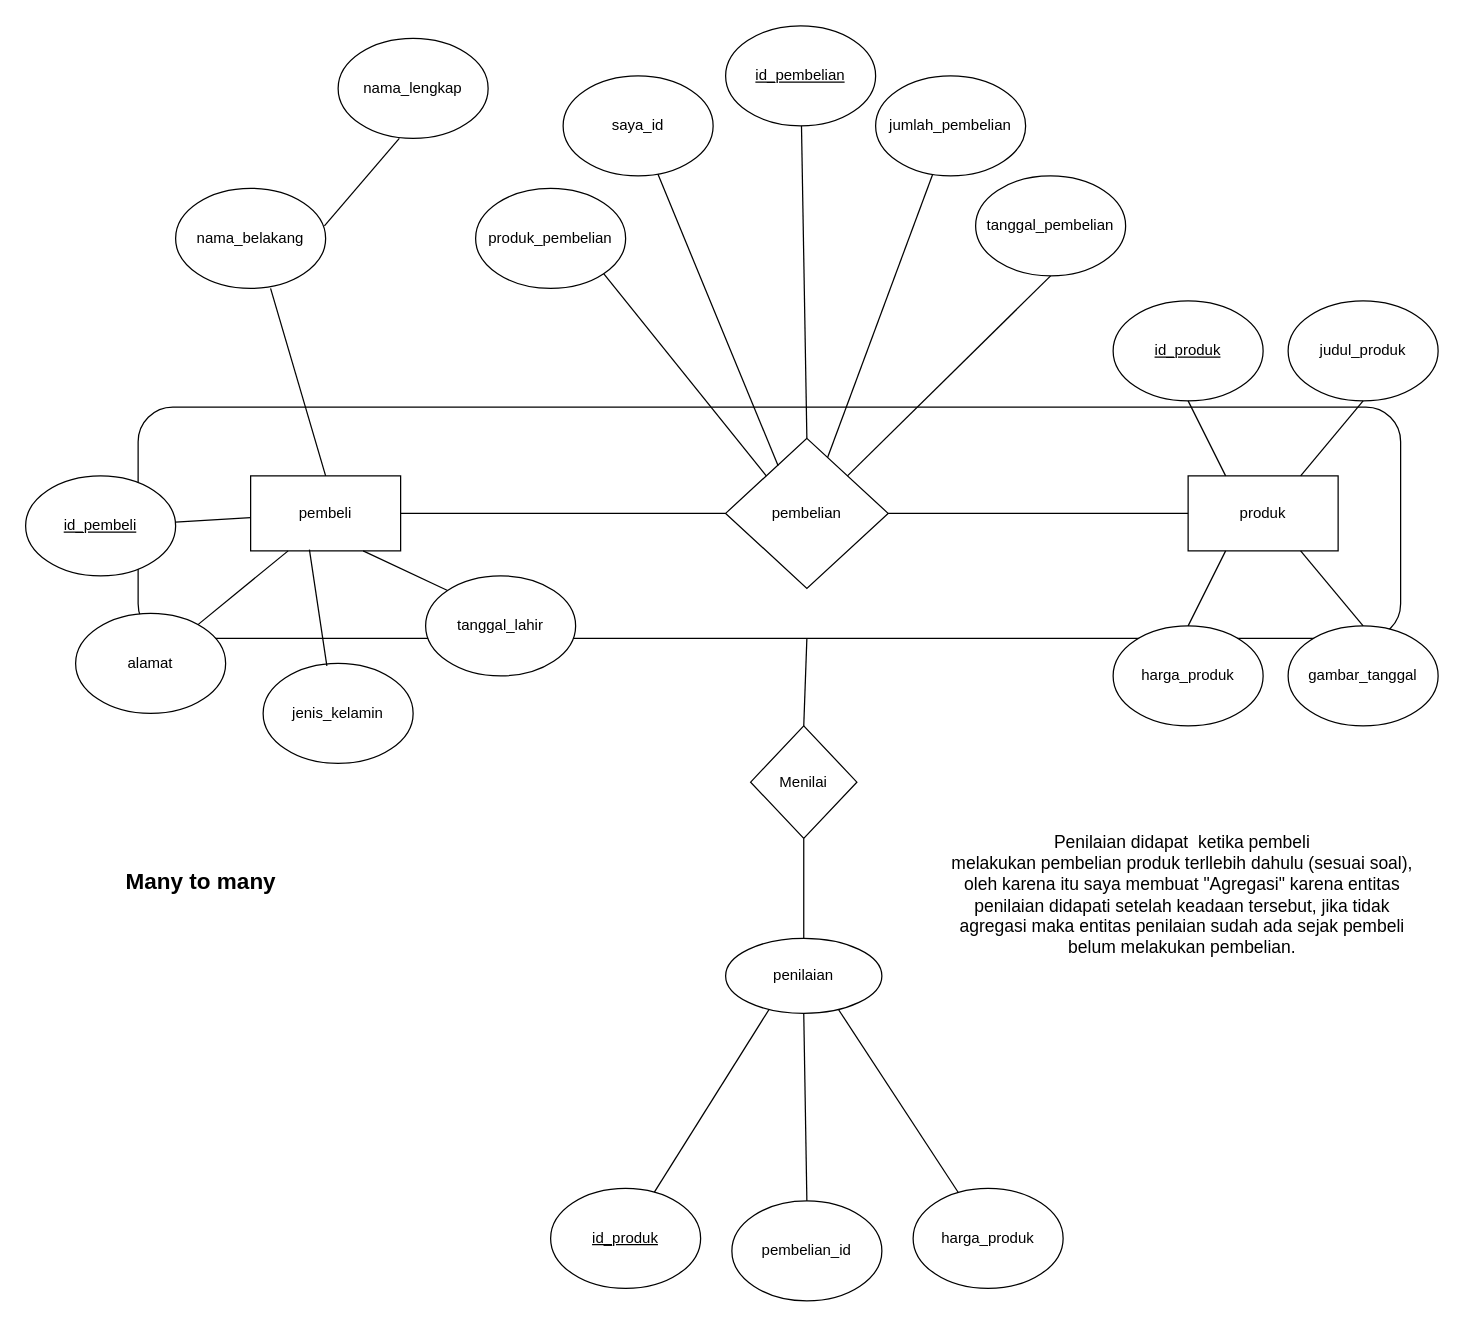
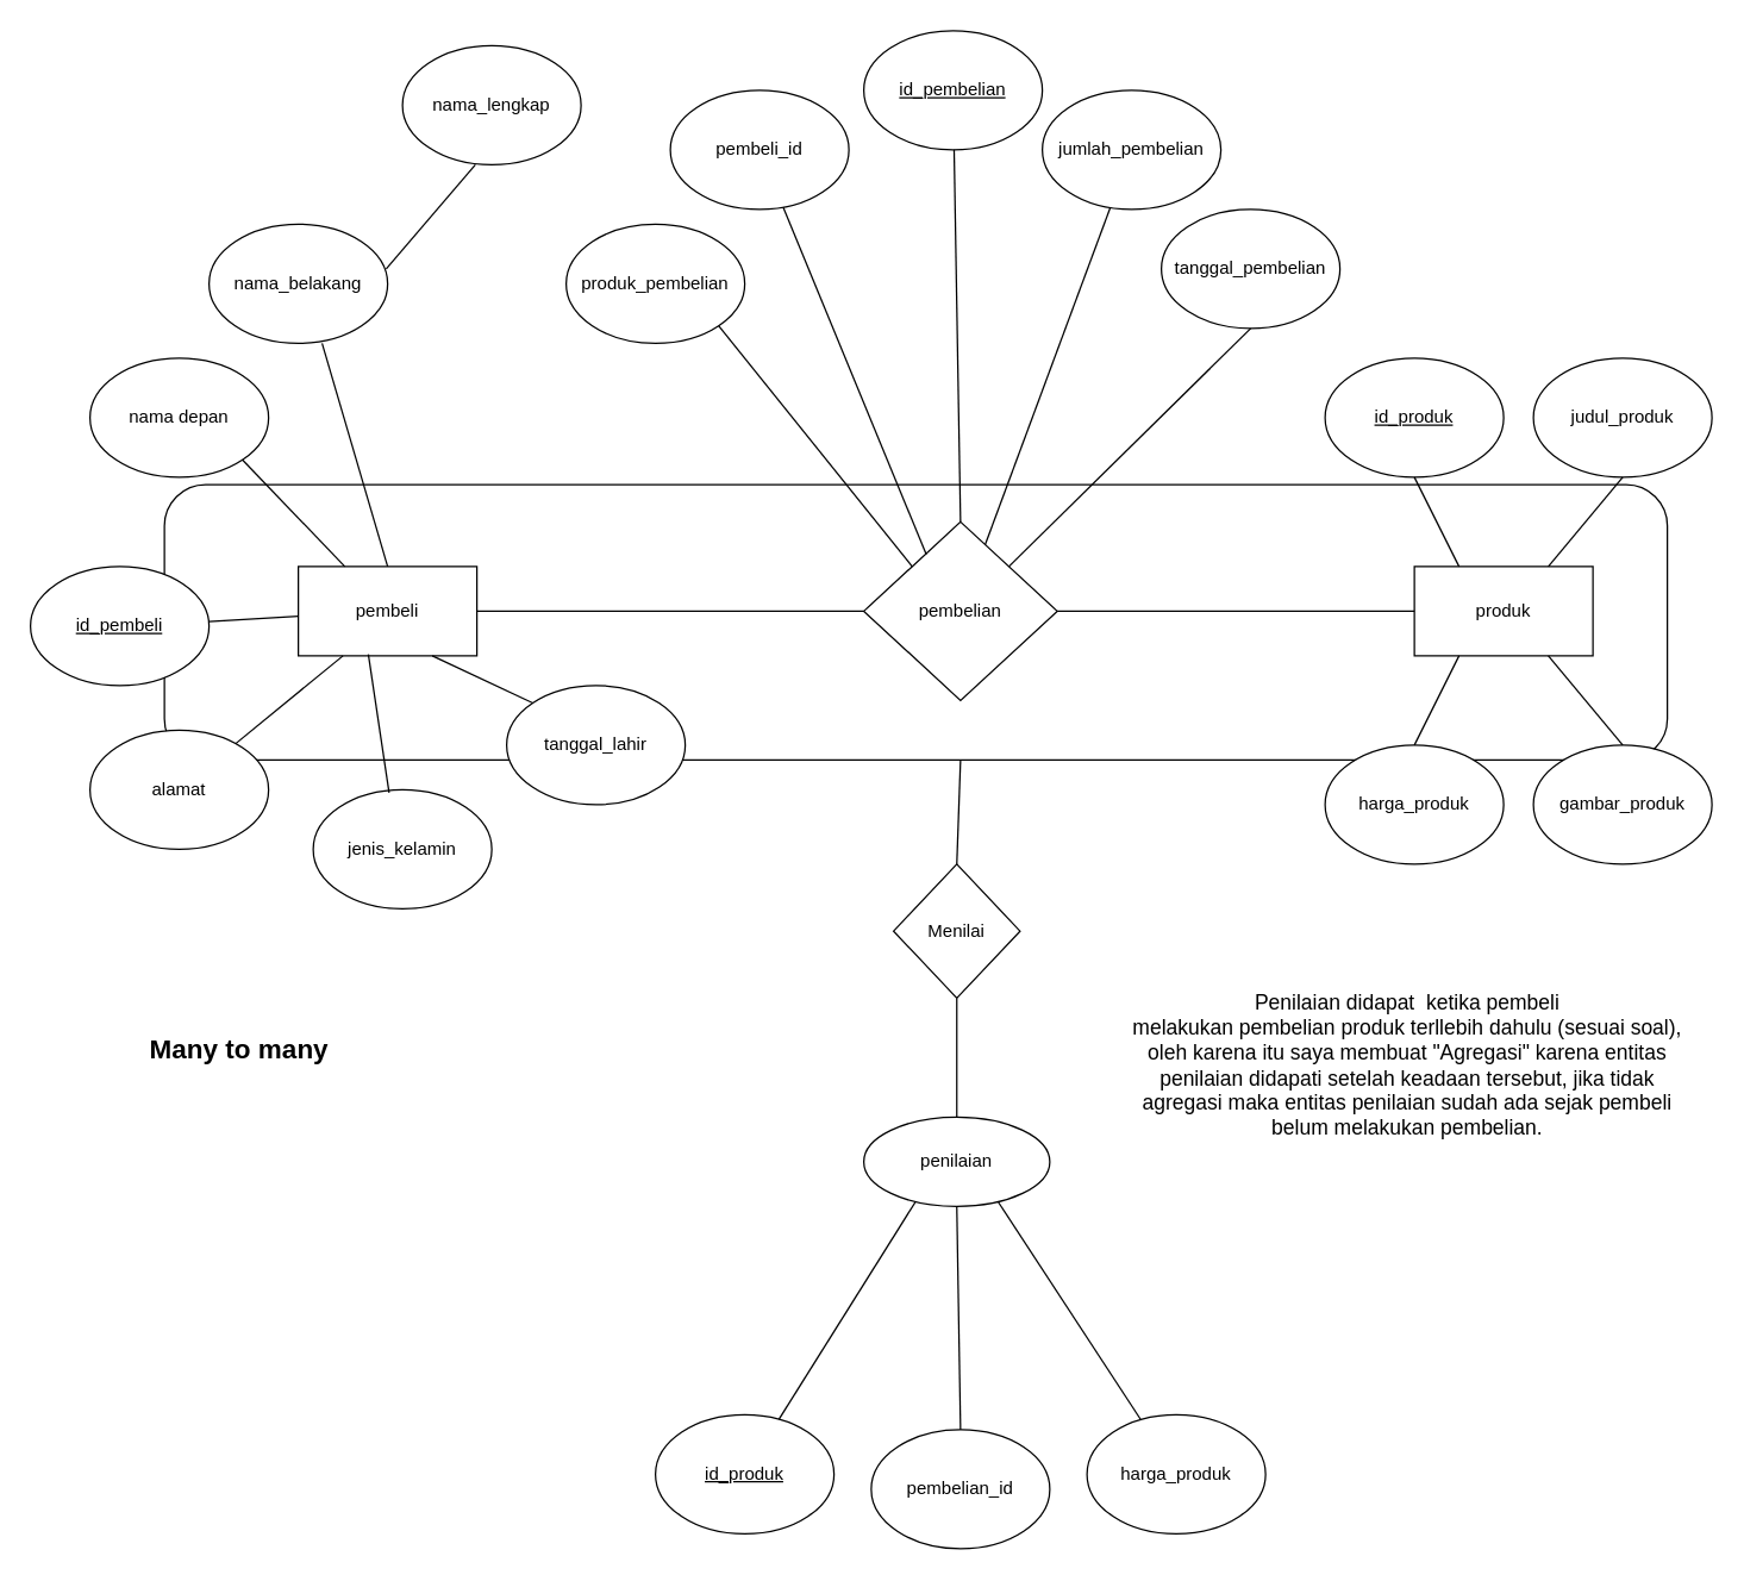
  <mxCell id="0" />
  <mxCell id="1" parent="0" />
  <mxCell id="2" value="" style="rounded=1;whiteSpace=wrap;html=1;" vertex="1" parent="1"><mxGeometry x="110" y="325" width="1010" height="185" as="geometry" /></mxCell>
  <mxCell id="3" value="pembeli" style="rounded=0;whiteSpace=wrap;html=1;movable=1;resizable=1;rotatable=1;deletable=1;editable=1;locked=0;connectable=1;" parent="1" vertex="1"><mxGeometry x="200" y="380" width="120" height="60" as="geometry" /></mxCell>
  <mxCell id="4" value="pembelian" style="rhombus;whiteSpace=wrap;html=1;" parent="1" vertex="1"><mxGeometry x="580" y="350" width="130" height="120" as="geometry" /></mxCell>
  <mxCell id="5" value="produk" style="rounded=0;whiteSpace=wrap;html=1;" parent="1" vertex="1"><mxGeometry x="950" y="380" width="120" height="60" as="geometry" /></mxCell>
  <mxCell id="6" value="penilaian" style="ellipse;whiteSpace=wrap;html=1;" parent="1" vertex="1"><mxGeometry x="580" y="750" width="125" height="60" as="geometry" /></mxCell>
  <mxCell id="7" value="alamat" style="ellipse;whiteSpace=wrap;html=1;movable=1;resizable=1;rotatable=1;deletable=1;editable=1;locked=0;connectable=1;" parent="1" vertex="1"><mxGeometry x="60" y="490" width="120" height="80" as="geometry" /></mxCell>
  <mxCell id="8" value="nama_lengkap" style="ellipse;whiteSpace=wrap;html=1;" parent="1" vertex="1"><mxGeometry x="270" y="30" width="120" height="80" as="geometry" /></mxCell>
  <mxCell id="9" value="&lt;u style=&quot;border-color: var(--border-color);&quot;&gt;id_pembeli&lt;/u&gt;" style="ellipse;whiteSpace=wrap;html=1;movable=1;resizable=1;rotatable=1;deletable=1;editable=1;locked=0;connectable=1;" parent="1" vertex="1"><mxGeometry x="20" y="380" width="120" height="80" as="geometry" /></mxCell>
  <mxCell id="10" value="jenis_kelamin" style="ellipse;whiteSpace=wrap;html=1;movable=1;resizable=1;rotatable=1;deletable=1;editable=1;locked=0;connectable=1;" parent="1" vertex="1"><mxGeometry x="210" y="530" width="120" height="80" as="geometry" /></mxCell>
+ <mxCell id="11" value="nama depan" style="ellipse;whiteSpace=wrap;html=1;movable=1;resizable=1;rotatable=1;deletable=1;editable=1;locked=0;connectable=1;" parent="1" vertex="1"><mxGeometry x="60" y="240" width="120" height="80" as="geometry" /></mxCell>
  <mxCell id="12" value="nama_belakang" style="ellipse;whiteSpace=wrap;html=1;movable=1;resizable=1;rotatable=1;deletable=1;editable=1;locked=0;connectable=1;" parent="1" vertex="1"><mxGeometry x="140" y="150" width="120" height="80" as="geometry" /></mxCell>
  <mxCell id="13" value="" style="endArrow=none;html=1;rounded=0;entryX=0.408;entryY=1;entryDx=0;entryDy=0;entryPerimeter=0;movable=1;resizable=1;rotatable=1;deletable=1;editable=1;locked=0;connectable=1;exitX=0.992;exitY=0.375;exitDx=0;exitDy=0;exitPerimeter=0;" parent="1" source="12" target="8" edge="1"><mxGeometry width="50" height="50" relative="1" as="geometry"><mxPoint x="710" y="370" as="sourcePoint" /><mxPoint x="740" y="350" as="targetPoint" /></mxGeometry></mxCell>
  <mxCell id="14" value="" style="endArrow=none;html=1;rounded=0;entryX=0.633;entryY=1;entryDx=0;entryDy=0;entryPerimeter=0;exitX=0.5;exitY=0;exitDx=0;exitDy=0;movable=1;resizable=1;rotatable=1;deletable=1;editable=1;locked=0;connectable=1;" parent="1" source="3" target="12" edge="1"><mxGeometry width="50" height="50" relative="1" as="geometry"><mxPoint x="260" y="320" as="sourcePoint" /><mxPoint x="349" y="260" as="targetPoint" /></mxGeometry></mxCell>
+ <mxCell id="15" value="" style="endArrow=none;html=1;rounded=0;entryX=1;entryY=1;entryDx=0;entryDy=0;movable=1;resizable=1;rotatable=1;deletable=1;editable=1;locked=0;connectable=1;" parent="1" source="3" target="11" edge="1"><mxGeometry width="50" height="50" relative="1" as="geometry"><mxPoint x="210" y="320" as="sourcePoint" /><mxPoint x="299" y="260" as="targetPoint" /></mxGeometry></mxCell>
  <mxCell id="16" value="" style="endArrow=none;html=1;rounded=0;entryX=0.392;entryY=0.983;entryDx=0;entryDy=0;entryPerimeter=0;exitX=0.425;exitY=0.025;exitDx=0;exitDy=0;exitPerimeter=0;movable=1;resizable=1;rotatable=1;deletable=1;editable=1;locked=0;connectable=1;" parent="1" source="10" target="3" edge="1"><mxGeometry width="50" height="50" relative="1" as="geometry"><mxPoint x="230" y="500" as="sourcePoint" /><mxPoint x="319" y="440" as="targetPoint" /></mxGeometry></mxCell>
  <mxCell id="17" value="" style="endArrow=none;html=1;rounded=0;movable=1;resizable=1;rotatable=1;deletable=1;editable=1;locked=0;connectable=1;" parent="1" source="7" edge="1"><mxGeometry width="50" height="50" relative="1" as="geometry"><mxPoint x="220" y="470" as="sourcePoint" /><mxPoint x="230" y="440" as="targetPoint" /></mxGeometry></mxCell>
  <mxCell id="18" value="" style="endArrow=none;html=1;rounded=0;movable=1;resizable=1;rotatable=1;deletable=1;editable=1;locked=0;connectable=1;" parent="1" source="9" target="3" edge="1"><mxGeometry width="50" height="50" relative="1" as="geometry"><mxPoint x="170" y="420" as="sourcePoint" /><mxPoint x="259" y="360" as="targetPoint" /></mxGeometry></mxCell>
  <mxCell id="19" value="&lt;u&gt;id_pembelian&lt;/u&gt;" style="ellipse;whiteSpace=wrap;html=1;" parent="1" vertex="1"><mxGeometry x="580" y="20" width="120" height="80" as="geometry" /></mxCell>
  <mxCell id="20" value="jumlah_pembelian" style="ellipse;whiteSpace=wrap;html=1;" parent="1" vertex="1"><mxGeometry x="700" y="60" width="120" height="80" as="geometry" /></mxCell>
- <mxCell id="21" value="saya_id" style="ellipse;whiteSpace=wrap;html=1;" parent="1" vertex="1"><mxGeometry x="450" y="60" width="120" height="80" as="geometry" /></mxCell>
+ <mxCell id="21" value="pembeli_id" style="ellipse;whiteSpace=wrap;html=1;" parent="1" vertex="1"><mxGeometry x="450" y="60" width="120" height="80" as="geometry" /></mxCell>
  <mxCell id="22" value="" style="endArrow=none;html=1;rounded=0;" parent="1" source="4" target="20" edge="1"><mxGeometry width="50" height="50" relative="1" as="geometry"><mxPoint x="710" y="370" as="sourcePoint" /><mxPoint x="760" y="320" as="targetPoint" /></mxGeometry></mxCell>
  <mxCell id="23" value="" style="endArrow=none;html=1;rounded=0;exitX=0.5;exitY=0;exitDx=0;exitDy=0;" parent="1" source="4" target="19" edge="1"><mxGeometry width="50" height="50" relative="1" as="geometry"><mxPoint x="630" y="260" as="sourcePoint" /><mxPoint x="735" y="86" as="targetPoint" /></mxGeometry></mxCell>
  <mxCell id="24" value="" style="endArrow=none;html=1;rounded=0;exitX=0.323;exitY=0.183;exitDx=0;exitDy=0;exitPerimeter=0;" parent="1" source="4" target="21" edge="1"><mxGeometry width="50" height="50" relative="1" as="geometry"><mxPoint x="510" y="250" as="sourcePoint" /><mxPoint x="615" y="76" as="targetPoint" /></mxGeometry></mxCell>
  <mxCell id="25" value="harga_produk" style="ellipse;whiteSpace=wrap;html=1;" parent="1" vertex="1"><mxGeometry x="730" y="950" width="120" height="80" as="geometry" /></mxCell>
  <mxCell id="26" value="pembelian_id" style="ellipse;whiteSpace=wrap;html=1;" parent="1" vertex="1"><mxGeometry x="585" y="960" width="120" height="80" as="geometry" /></mxCell>
  <mxCell id="27" value="&lt;u&gt;id_produk&lt;/u&gt;" style="ellipse;whiteSpace=wrap;html=1;" parent="1" vertex="1"><mxGeometry x="440" y="950" width="120" height="80" as="geometry" /></mxCell>
  <mxCell id="28" value="harga_produk" style="ellipse;whiteSpace=wrap;html=1;" parent="1" vertex="1"><mxGeometry x="890" y="500" width="120" height="80" as="geometry" /></mxCell>
- <mxCell id="29" value="gambar_tanggal" style="ellipse;whiteSpace=wrap;html=1;" parent="1" vertex="1"><mxGeometry x="1030" y="500" width="120" height="80" as="geometry" /></mxCell>
+ <mxCell id="29" value="gambar_produk" style="ellipse;whiteSpace=wrap;html=1;" parent="1" vertex="1"><mxGeometry x="1030" y="500" width="120" height="80" as="geometry" /></mxCell>
  <mxCell id="30" value="judul_produk" style="ellipse;whiteSpace=wrap;html=1;" parent="1" vertex="1"><mxGeometry x="1030" y="240" width="120" height="80" as="geometry" /></mxCell>
  <mxCell id="31" value="&lt;u&gt;id_produk&lt;/u&gt;" style="ellipse;whiteSpace=wrap;html=1;" parent="1" vertex="1"><mxGeometry x="890" y="240" width="120" height="80" as="geometry" /></mxCell>
  <mxCell id="32" value="" style="endArrow=none;html=1;rounded=0;entryX=0.25;entryY=1;entryDx=0;entryDy=0;" parent="1" source="27" target="6" edge="1"><mxGeometry width="50" height="50" relative="1" as="geometry"><mxPoint x="560" y="930" as="sourcePoint" /><mxPoint x="640" y="840" as="targetPoint" /></mxGeometry></mxCell>
  <mxCell id="33" value="" style="endArrow=none;html=1;rounded=0;entryX=0.5;entryY=1;entryDx=0;entryDy=0;exitX=0.5;exitY=0;exitDx=0;exitDy=0;" parent="1" source="26" target="6" edge="1"><mxGeometry width="50" height="50" relative="1" as="geometry"><mxPoint x="630" y="880" as="sourcePoint" /><mxPoint x="718" y="737" as="targetPoint" /></mxGeometry></mxCell>
  <mxCell id="34" value="" style="endArrow=none;html=1;rounded=0;entryX=0.75;entryY=1;entryDx=0;entryDy=0;" parent="1" source="25" target="6" edge="1"><mxGeometry width="50" height="50" relative="1" as="geometry"><mxPoint x="700" y="860" as="sourcePoint" /><mxPoint x="788" y="717" as="targetPoint" /></mxGeometry></mxCell>
  <mxCell id="35" value="" style="endArrow=none;html=1;rounded=0;entryX=0.5;entryY=1;entryDx=0;entryDy=0;exitX=0.25;exitY=0;exitDx=0;exitDy=0;" parent="1" source="5" target="31" edge="1"><mxGeometry width="50" height="50" relative="1" as="geometry"><mxPoint x="880" y="340" as="sourcePoint" /><mxPoint x="968" y="197" as="targetPoint" /></mxGeometry></mxCell>
  <mxCell id="36" value="" style="endArrow=none;html=1;rounded=0;entryX=0.5;entryY=1;entryDx=0;entryDy=0;exitX=0.75;exitY=0;exitDx=0;exitDy=0;" parent="1" source="5" target="30" edge="1"><mxGeometry width="50" height="50" relative="1" as="geometry"><mxPoint x="1090" y="350" as="sourcePoint" /><mxPoint x="1178" y="207" as="targetPoint" /></mxGeometry></mxCell>
  <mxCell id="37" value="" style="endArrow=none;html=1;rounded=0;entryX=0.25;entryY=1;entryDx=0;entryDy=0;exitX=0.5;exitY=0;exitDx=0;exitDy=0;" parent="1" source="28" target="5" edge="1"><mxGeometry width="50" height="50" relative="1" as="geometry"><mxPoint x="970" y="450" as="sourcePoint" /><mxPoint x="1058" y="307" as="targetPoint" /></mxGeometry></mxCell>
  <mxCell id="38" value="" style="endArrow=none;html=1;rounded=0;entryX=0.75;entryY=1;entryDx=0;entryDy=0;exitX=0.5;exitY=0;exitDx=0;exitDy=0;" parent="1" source="29" target="5" edge="1"><mxGeometry width="50" height="50" relative="1" as="geometry"><mxPoint x="1090" y="460" as="sourcePoint" /><mxPoint x="1178" y="317" as="targetPoint" /></mxGeometry></mxCell>
  <mxCell id="39" value="" style="endArrow=none;html=1;rounded=0;entryX=0;entryY=0.5;entryDx=0;entryDy=0;" parent="1" source="3" target="4" edge="1"><mxGeometry width="50" height="50" relative="1" as="geometry"><mxPoint x="710" y="480" as="sourcePoint" /><mxPoint x="760" y="430" as="targetPoint" /></mxGeometry></mxCell>
  <mxCell id="40" value="" style="endArrow=none;html=1;rounded=0;entryX=0;entryY=0.5;entryDx=0;entryDy=0;exitX=1;exitY=0.5;exitDx=0;exitDy=0;" parent="1" source="4" target="5" edge="1"><mxGeometry width="50" height="50" relative="1" as="geometry"><mxPoint x="840" y="440" as="sourcePoint" /><mxPoint x="928" y="297" as="targetPoint" /></mxGeometry></mxCell>
  <mxCell id="41" value="" style="endArrow=none;html=1;rounded=0;exitX=0.5;exitY=0;exitDx=0;exitDy=0;" parent="1" source="50" edge="1"><mxGeometry width="50" height="50" relative="1" as="geometry"><mxPoint x="650" y="510" as="sourcePoint" /><mxPoint x="645" y="510" as="targetPoint" /></mxGeometry></mxCell>
  <mxCell id="42" value="tanggal_lahir" style="ellipse;whiteSpace=wrap;html=1;movable=1;resizable=1;rotatable=1;deletable=1;editable=1;locked=0;connectable=1;" vertex="1" parent="1"><mxGeometry x="340" y="460" width="120" height="80" as="geometry" /></mxCell>
  <mxCell id="43" value="" style="endArrow=none;html=1;rounded=0;entryX=0.75;entryY=1;entryDx=0;entryDy=0;exitX=0;exitY=0;exitDx=0;exitDy=0;movable=1;resizable=1;rotatable=1;deletable=1;editable=1;locked=0;connectable=1;" edge="1" parent="1" source="42" target="3"><mxGeometry width="50" height="50" relative="1" as="geometry"><mxPoint x="350" y="450" as="sourcePoint" /><mxPoint x="336" y="357" as="targetPoint" /></mxGeometry></mxCell>
  <mxCell id="44" value="produk_pembelian" style="ellipse;whiteSpace=wrap;html=1;" vertex="1" parent="1"><mxGeometry x="380" y="150" width="120" height="80" as="geometry" /></mxCell>
  <mxCell id="45" value="tanggal_pembelian" style="ellipse;whiteSpace=wrap;html=1;" vertex="1" parent="1"><mxGeometry x="780" y="140" width="120" height="80" as="geometry" /></mxCell>
  <mxCell id="46" value="" style="endArrow=none;html=1;rounded=0;exitX=0;exitY=0;exitDx=0;exitDy=0;entryX=1;entryY=1;entryDx=0;entryDy=0;" edge="1" parent="1" source="4" target="44"><mxGeometry width="50" height="50" relative="1" as="geometry"><mxPoint x="470" y="320" as="sourcePoint" /><mxPoint x="440" y="220" as="targetPoint" /></mxGeometry></mxCell>
  <mxCell id="47" value="" style="endArrow=none;html=1;rounded=0;exitX=1;exitY=0;exitDx=0;exitDy=0;entryX=0.5;entryY=1;entryDx=0;entryDy=0;" edge="1" parent="1" source="4" target="45"><mxGeometry width="50" height="50" relative="1" as="geometry"><mxPoint x="820" y="290" as="sourcePoint" /><mxPoint x="724" y="57" as="targetPoint" /></mxGeometry></mxCell>
  <mxCell id="48" value="&lt;b&gt;&lt;font style=&quot;font-size: 18px;&quot;&gt;Many to many&lt;/font&gt;&lt;/b&gt;" style="text;html=1;align=center;verticalAlign=middle;resizable=0;points=[];autosize=1;strokeColor=none;fillColor=none;" vertex="1" parent="1"><mxGeometry x="90" y="685" width="140" height="40" as="geometry" /></mxCell>
  <mxCell id="49" value="" style="endArrow=none;html=1;rounded=0;exitX=0.5;exitY=0;exitDx=0;exitDy=0;" edge="1" parent="1" source="6" target="50"><mxGeometry width="50" height="50" relative="1" as="geometry"><mxPoint x="643" y="750" as="sourcePoint" /><mxPoint x="643" y="510" as="targetPoint" /></mxGeometry></mxCell>
  <mxCell id="50" value="Menilai" style="rhombus;whiteSpace=wrap;html=1;" vertex="1" parent="1"><mxGeometry x="600" y="580" width="85" height="90" as="geometry" /></mxCell>
  <mxCell id="51" value="&lt;font style=&quot;font-size: 14px;&quot;&gt;Penilaian didapat&amp;nbsp; ketika pembeli&lt;br&gt;melakukan pembelian produk terllebih dahulu (sesuai soal),&lt;br&gt;oleh karena itu saya membuat &quot;Agregasi&quot; karena entitas&lt;br&gt;penilaian didapati setelah keadaan tersebut, jika tidak&lt;br&gt;agregasi maka entitas penilaian sudah ada sejak pembeli&lt;br&gt;belum melakukan pembelian.&lt;/font&gt;" style="text;html=1;align=center;verticalAlign=middle;resizable=0;points=[];autosize=1;strokeColor=none;fillColor=none;" vertex="1" parent="1"><mxGeometry x="750" y="660" width="390" height="110" as="geometry" /></mxCell>
